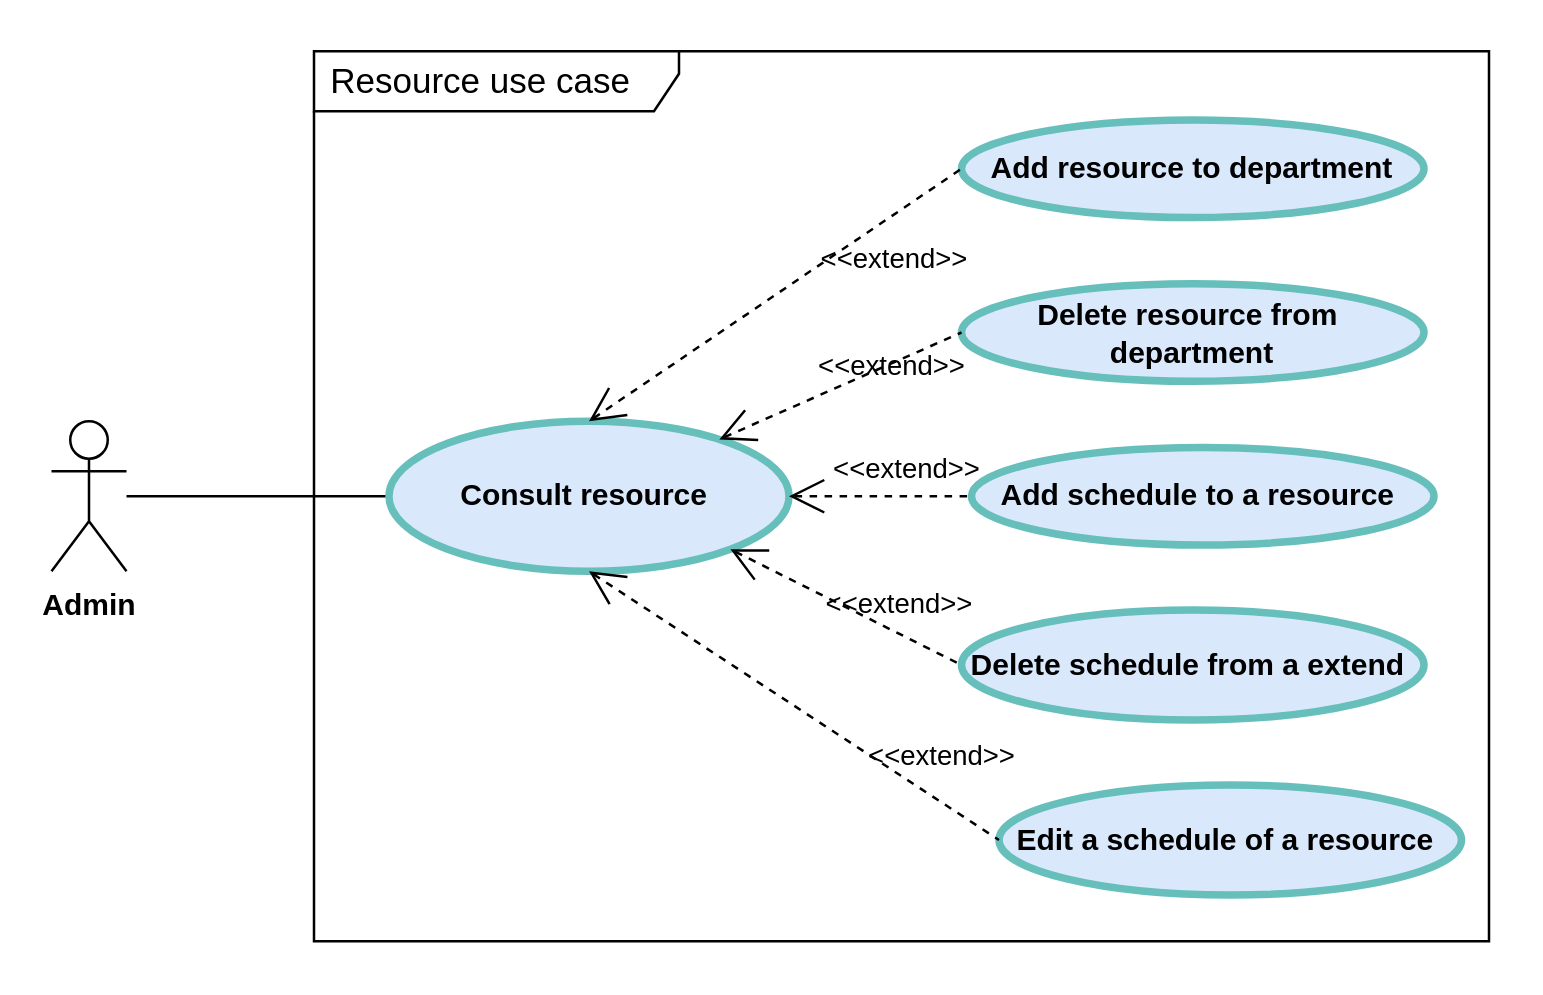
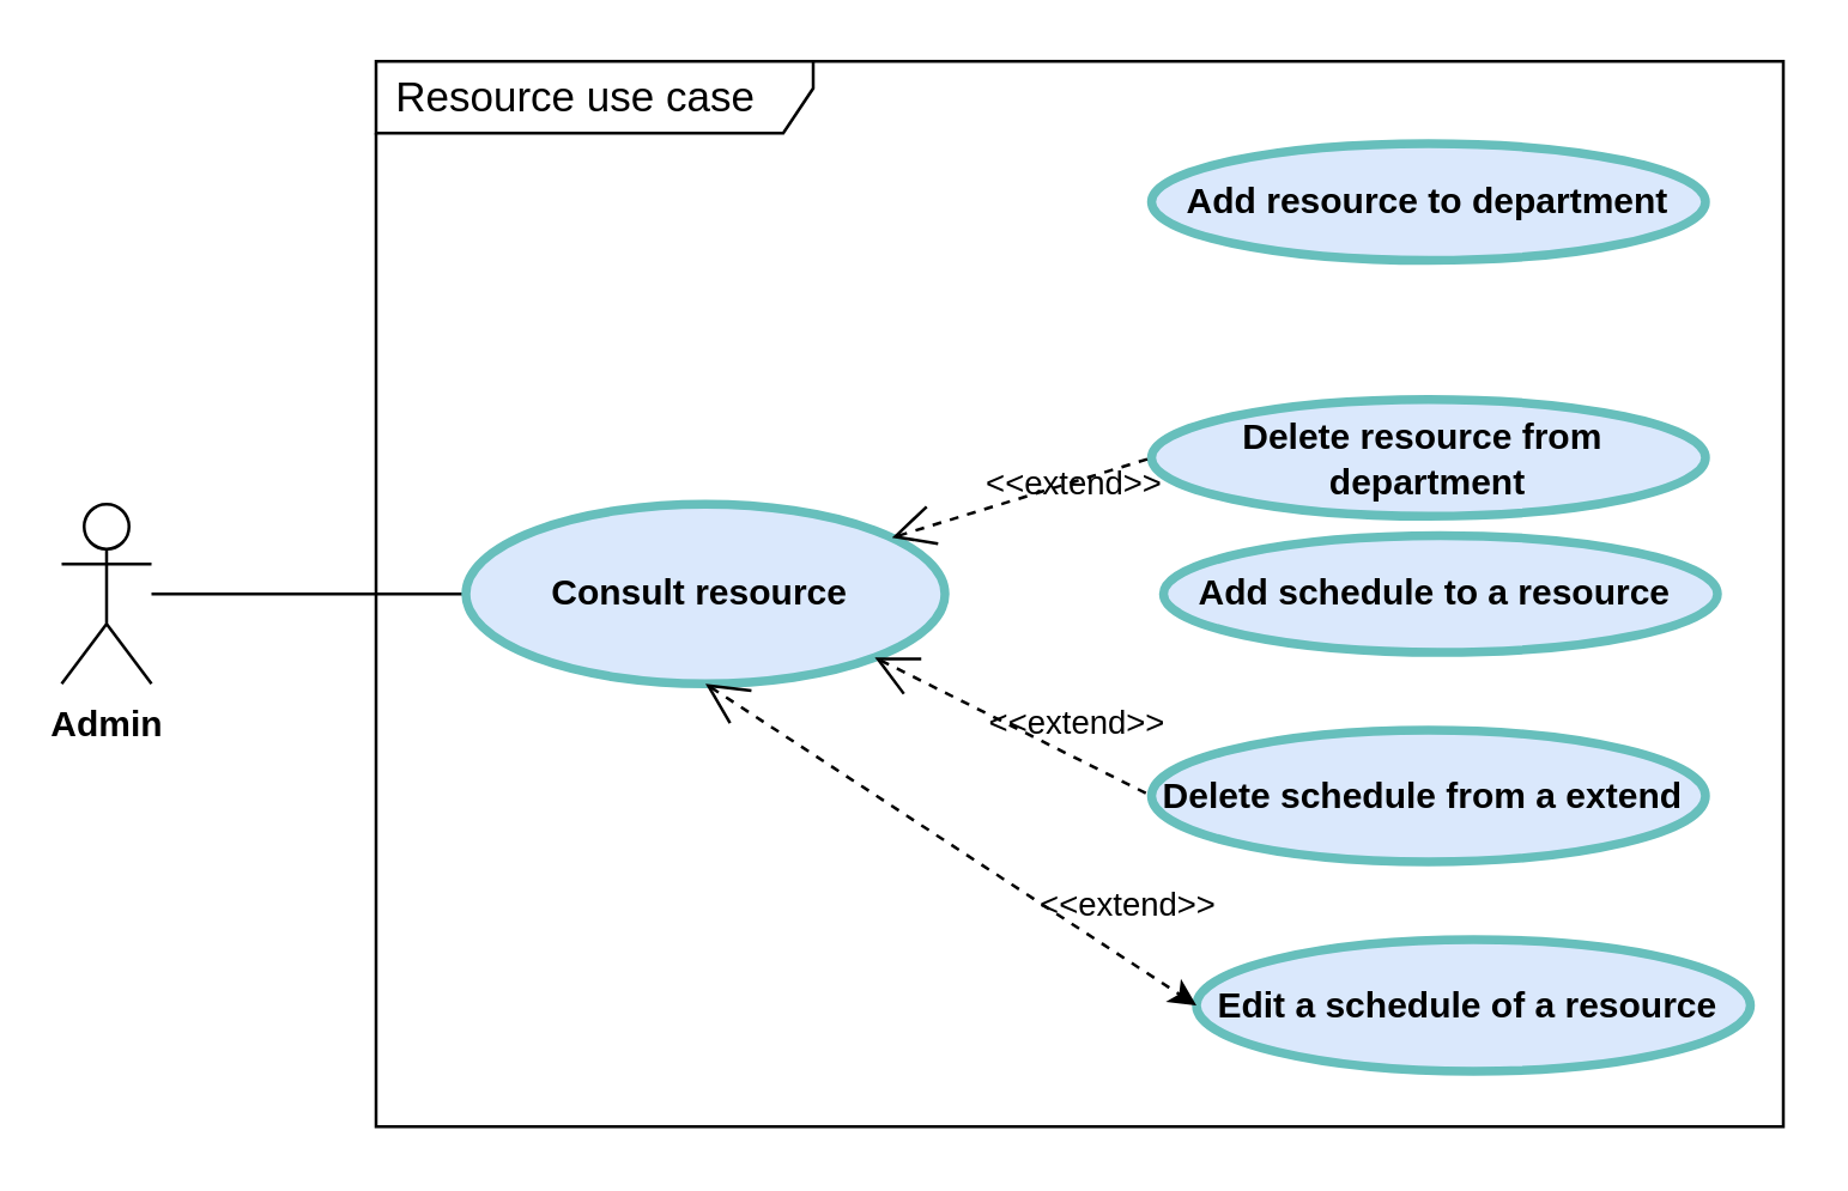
  <mxCell id="0" />
  <mxCell id="1" parent="0" />
  <mxCell id="2" value="Resource use case" style="shape=umlFrame;tabPosition=left;html=1;boundedLbl=1;labelInHeader=1;width=146;height=24;swimlaneFillColor=#ffffff;align=left;spacingLeft=5;fontSize=14;" vertex="1" parent="1"><mxGeometry x="125" y="20" width="470" height="356" as="geometry" /></mxCell>
  <mxCell id="3" style="edgeStyle=orthogonalEdgeStyle;rounded=0;orthogonalLoop=1;jettySize=auto;html=1;endArrow=none;endFill=0;" edge="1" parent="1" source="4" target="5"><mxGeometry relative="1" as="geometry" /></mxCell>
  <mxCell id="4" value="&lt;span style=&quot;font-weight: 700&quot;&gt;Admin&lt;/span&gt;" style="shape=umlActor;verticalLabelPosition=bottom;verticalAlign=top;html=1;outlineConnect=0;" vertex="1" parent="1"><mxGeometry x="20" y="168" width="30" height="60" as="geometry" /></mxCell>
  <mxCell id="5" value="Consult resource&amp;nbsp;" style="shape=ellipse;html=1;strokeWidth=3;fontStyle=1;whiteSpace=wrap;align=center;perimeter=ellipsePerimeter;fillColor=#dae8fc;strokeColor=#67BFBC;" vertex="1" parent="1"><mxGeometry x="155" y="168" width="160" height="60" as="geometry" /></mxCell>
  <mxCell id="6" value="Add resource to department" style="shape=ellipse;html=1;strokeWidth=3;fontStyle=1;whiteSpace=wrap;align=center;perimeter=ellipsePerimeter;fillColor=#dae8fc;strokeColor=#67BFBC;" vertex="1" parent="1"><mxGeometry x="384" y="47.5" width="185" height="39" as="geometry" /></mxCell>
- <mxCell id="7" value="Delete resource from&amp;nbsp; department" style="shape=ellipse;html=1;strokeWidth=3;fontStyle=1;whiteSpace=wrap;align=center;perimeter=ellipsePerimeter;fillColor=#dae8fc;strokeColor=#67BFBC;" vertex="1" parent="1"><mxGeometry x="384" y="113" width="185" height="39" as="geometry" /></mxCell>
+ <mxCell id="7" value="Delete resource from&amp;nbsp; department" style="shape=ellipse;html=1;strokeWidth=3;fontStyle=1;whiteSpace=wrap;align=center;perimeter=ellipsePerimeter;fillColor=#dae8fc;strokeColor=#67BFBC;" vertex="1" parent="1"><mxGeometry x="384" y="133" width="185" height="39" as="geometry" /></mxCell>
  <mxCell id="8" value="Add schedule to a resource&amp;nbsp;" style="shape=ellipse;html=1;strokeWidth=3;fontStyle=1;whiteSpace=wrap;align=center;perimeter=ellipsePerimeter;fillColor=#dae8fc;strokeColor=#67BFBC;" vertex="1" parent="1"><mxGeometry x="388" y="178.5" width="185" height="39" as="geometry" /></mxCell>
  <mxCell id="9" value="Delete schedule from a extend&amp;nbsp;" style="shape=ellipse;html=1;strokeWidth=3;fontStyle=1;whiteSpace=wrap;align=center;perimeter=ellipsePerimeter;fillColor=#dae8fc;strokeColor=#67BFBC;verticalAlign=middle;" vertex="1" parent="1"><mxGeometry x="384" y="243.5" width="185" height="44" as="geometry" /></mxCell>
  <mxCell id="10" value="Edit a schedule of a&amp;nbsp;resource&amp;nbsp;" style="shape=ellipse;html=1;strokeWidth=3;fontStyle=1;whiteSpace=wrap;align=center;perimeter=ellipsePerimeter;fillColor=#dae8fc;strokeColor=#67BFBC;verticalAlign=middle;" vertex="1" parent="1"><mxGeometry x="399" y="313.5" width="185" height="44" as="geometry" /></mxCell>
- <mxCell id="11" value="&amp;lt;&amp;lt;extend&amp;gt;&amp;gt;" style="edgeStyle=none;html=1;startArrow=open;endArrow=none;startSize=12;verticalAlign=bottom;dashed=1;labelBackgroundColor=none;rounded=0;entryX=0;entryY=0.5;entryDx=0;entryDy=0;exitX=0.5;exitY=0;exitDx=0;exitDy=0;" edge="1" parent="1" source="5" target="6"><mxGeometry x="0.474" y="-22" width="160" relative="1" as="geometry"><mxPoint x="264" y="153.5" as="sourcePoint" /><mxPoint x="424" y="153.5" as="targetPoint" /><mxPoint as="offset" /></mxGeometry></mxCell>
  <mxCell id="12" value="&amp;lt;&amp;lt;extend&amp;gt;&amp;gt;" style="edgeStyle=none;html=1;startArrow=open;endArrow=none;startSize=12;verticalAlign=bottom;dashed=1;labelBackgroundColor=none;rounded=0;entryX=0;entryY=0.5;entryDx=0;entryDy=0;" edge="1" parent="1" source="5" target="7"><mxGeometry x="0.349" y="-9" width="160" relative="1" as="geometry"><mxPoint x="264" y="153.5" as="sourcePoint" /><mxPoint x="424" y="153.5" as="targetPoint" /><mxPoint as="offset" /></mxGeometry></mxCell>
- <mxCell id="13" value="&amp;lt;&amp;lt;extend&amp;gt;&amp;gt;" style="edgeStyle=none;html=1;startArrow=open;endArrow=none;startSize=12;verticalAlign=bottom;dashed=1;labelBackgroundColor=none;rounded=0;" edge="1" parent="1" source="5" target="8"><mxGeometry x="0.288" y="3" width="160" relative="1" as="geometry"><mxPoint x="264" y="153.5" as="sourcePoint" /><mxPoint x="424" y="153.5" as="targetPoint" /><mxPoint y="1" as="offset" /></mxGeometry></mxCell>
  <mxCell id="14" value="&amp;lt;&amp;lt;extend&amp;gt;&amp;gt;" style="edgeStyle=none;html=1;startArrow=open;endArrow=none;startSize=12;verticalAlign=bottom;dashed=1;labelBackgroundColor=none;rounded=0;entryX=0;entryY=0.5;entryDx=0;entryDy=0;exitX=1;exitY=1;exitDx=0;exitDy=0;" edge="1" parent="1" source="5" target="9"><mxGeometry x="0.428" y="3" width="160" relative="1" as="geometry"><mxPoint x="264" y="153.5" as="sourcePoint" /><mxPoint x="424" y="153.5" as="targetPoint" /><mxPoint as="offset" /></mxGeometry></mxCell>
- <mxCell id="15" value="&amp;lt;&amp;lt;extend&amp;gt;&amp;gt;" style="edgeStyle=none;html=1;startArrow=open;endArrow=none;startSize=12;verticalAlign=bottom;dashed=1;labelBackgroundColor=none;rounded=0;entryX=0;entryY=0.5;entryDx=0;entryDy=0;exitX=0.5;exitY=1;exitDx=0;exitDy=0;" edge="1" parent="1" source="5" target="10"><mxGeometry x="0.659" y="8" width="160" relative="1" as="geometry"><mxPoint x="264" y="153.5" as="sourcePoint" /><mxPoint x="424" y="153.5" as="targetPoint" /><mxPoint as="offset" /></mxGeometry></mxCell>
+ <mxCell id="15" value="&amp;lt;&amp;lt;extend&amp;gt;&amp;gt;" style="edgeStyle=none;html=1;startArrow=open;endArrow=classic;startSize=12;verticalAlign=bottom;dashed=1;labelBackgroundColor=none;rounded=0;entryX=0;entryY=0.5;entryDx=0;entryDy=0;exitX=0.5;exitY=1;exitDx=0;exitDy=0;" edge="1" parent="1" source="5" target="10"><mxGeometry x="0.659" y="8" width="160" relative="1" as="geometry"><mxPoint x="264" y="153.5" as="sourcePoint" /><mxPoint x="424" y="153.5" as="targetPoint" /><mxPoint as="offset" /></mxGeometry></mxCell>
